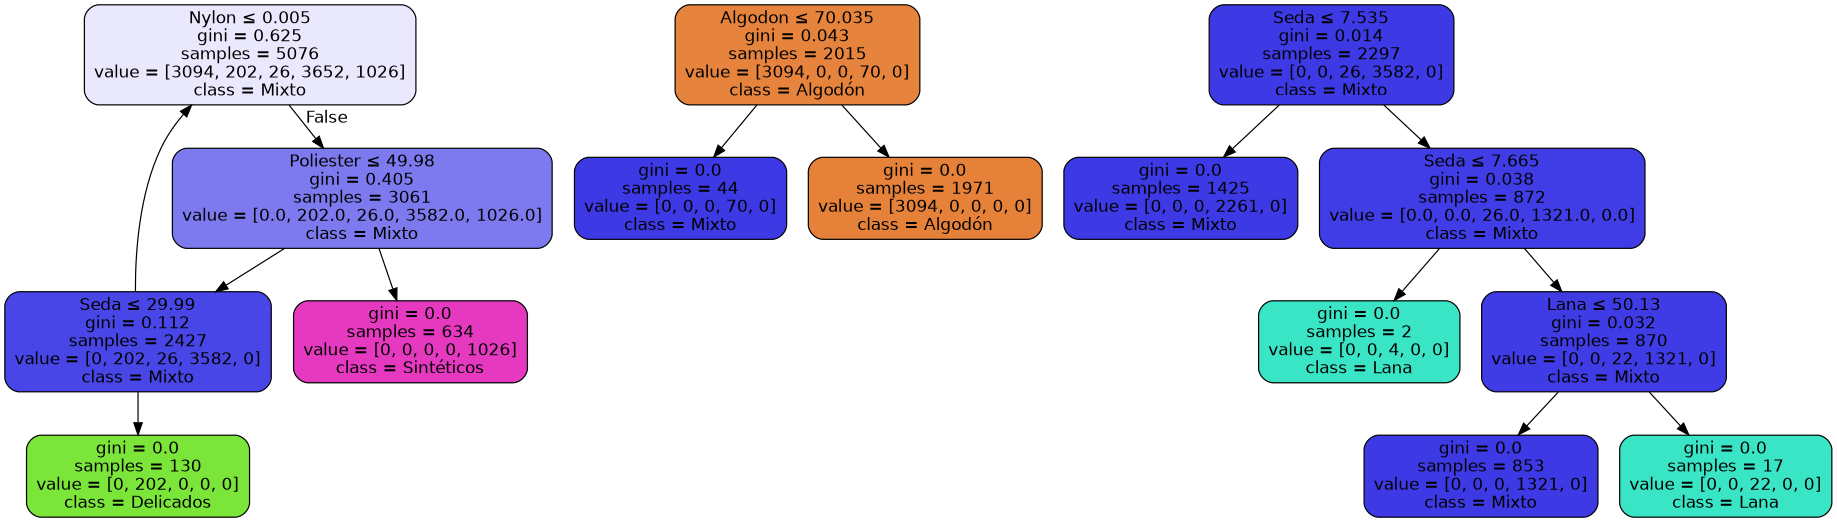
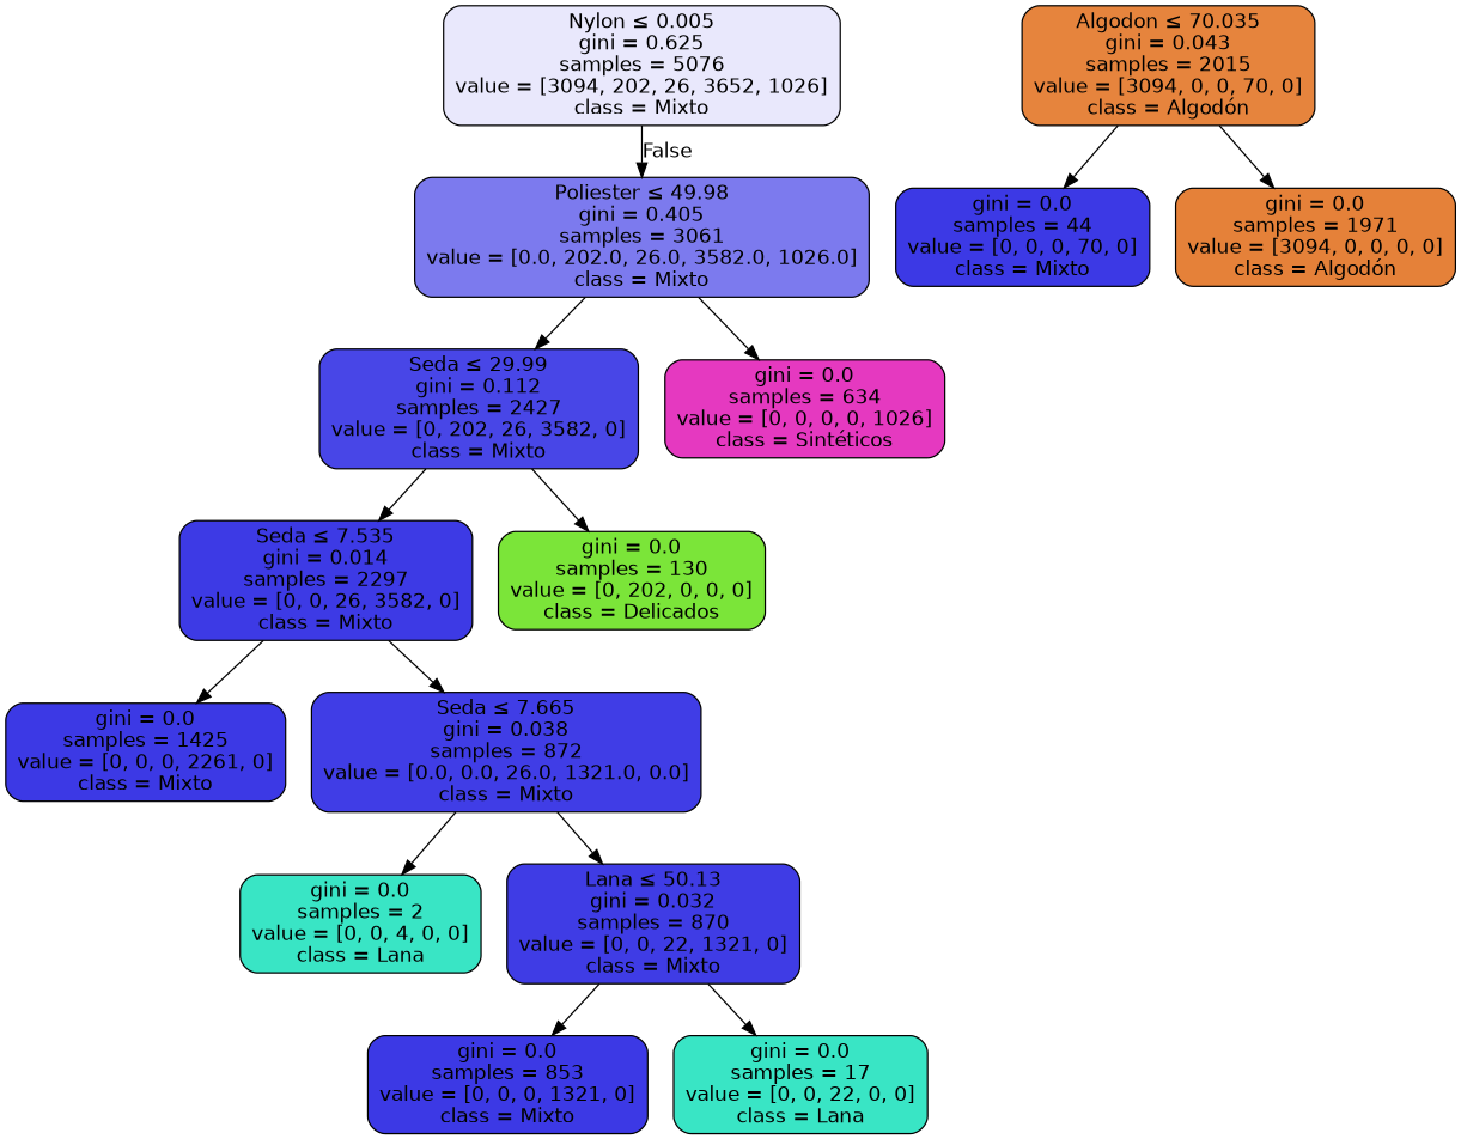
  digraph {
    node [color=black fillcolor="#3c39e5" fontname=helvetica shape=box style="filled, rounded"]
    edge [fontname=helvetica]
    n1 [fillcolor="#e9e8fc" label=<Nylon &le; 0.005<br/>gini = 0.625<br/>samples = 5076<br/>value = [3094, 202, 26, 3652, 1026]<br/>class = Mixto>]
    n2 [fillcolor="#7c7aee" label=<Poliester &le; 49.98<br/>gini = 0.405<br/>samples = 3061<br/>value = [0.0, 202.0, 26.0, 3582.0, 1026.0]<br/>class = Mixto>]
    n3 [fillcolor="#e6843d" label=<Algodon &le; 70.035<br/>gini = 0.043<br/>samples = 2015<br/>value = [3094, 0, 0, 70, 0]<br/>class = Algodón>]
    n4 [label=<gini = 0.0<br/>samples = 44<br/>value = [0, 0, 0, 70, 0]<br/>class = Mixto>]
    n5 [fillcolor="#e58139" label=<gini = 0.0<br/>samples = 1971<br/>value = [3094, 0, 0, 0, 0]<br/>class = Algodón>]
    n6 [fillcolor="#4846e7" label=<Seda &le; 29.99<br/>gini = 0.112<br/>samples = 2427<br/>value = [0, 202, 26, 3582, 0]<br/>class = Mixto>]
    n7 [fillcolor="#e539c0" label=<gini = 0.0<br/>samples = 634<br/>value = [0, 0, 0, 0, 1026]<br/>class = Sintéticos>]
    n8 [fillcolor="#3d3ae5" label=<Seda &le; 7.535<br/>gini = 0.014<br/>samples = 2297<br/>value = [0, 0, 26, 3582, 0]<br/>class = Mixto>]
    n9 [fillcolor="#7be539" label=<gini = 0.0<br/>samples = 130<br/>value = [0, 202, 0, 0, 0]<br/>class = Delicados>]
    n10 [label=<gini = 0.0<br/>samples = 1425<br/>value = [0, 0, 0, 2261, 0]<br/>class = Mixto>]
    n11 [fillcolor="#403de6" label=<Seda &le; 7.665<br/>gini = 0.038<br/>samples = 872<br/>value = [0.0, 0.0, 26.0, 1321.0, 0.0]<br/>class = Mixto>]
    n12 [fillcolor="#39e5c5" label=<gini = 0.0<br/>samples = 2<br/>value = [0, 0, 4, 0, 0]<br/>class = Lana>]
    n13 [fillcolor="#3f3ce5" label=<Lana &le; 50.13<br/>gini = 0.032<br/>samples = 870<br/>value = [0, 0, 22, 1321, 0]<br/>class = Mixto>]
    n14 [label=<gini = 0.0<br/>samples = 853<br/>value = [0, 0, 0, 1321, 0]<br/>class = Mixto>]
    n15 [fillcolor="#39e5c5" label=<gini = 0.0<br/>samples = 17<br/>value = [0, 0, 22, 0, 0]<br/>class = Lana>]
    n1 -> n2 [headlabel=False labelangle=-45 labeldistance=2.5]
    n2 -> n6
    n2 -> n7
    n3 -> n4
    n3 -> n5
-   n6 -> n1
+   n6 -> n8
    n6 -> n9
    n8 -> n10
    n8 -> n11
    n11 -> n12
    n11 -> n13
    n13 -> n14
    n13 -> n15
  }
